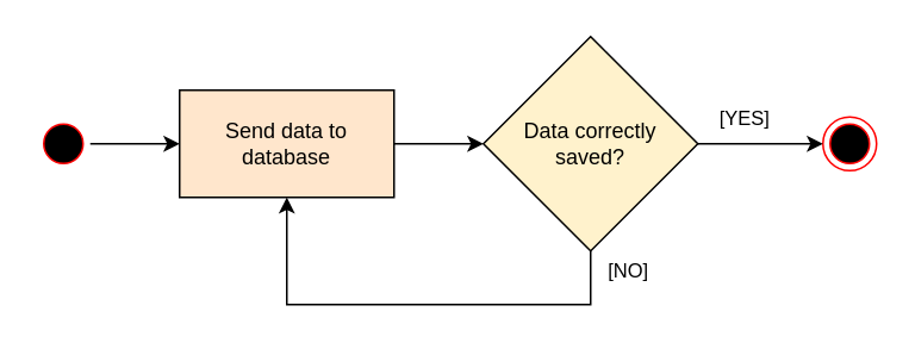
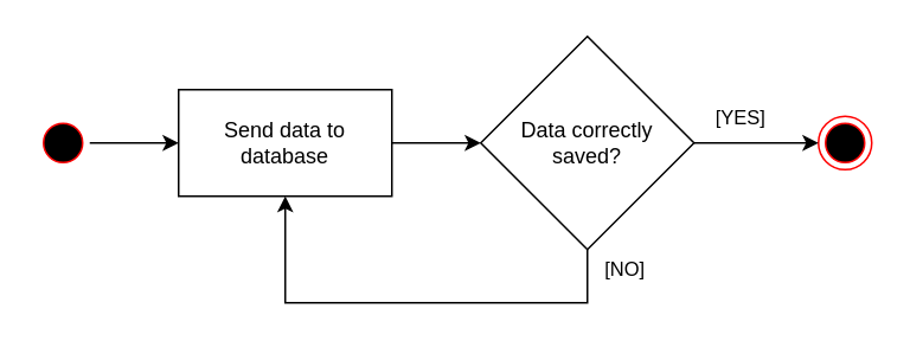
  <mxCell id="0" />
  <mxCell id="1" parent="0" />
  <mxCell id="2" value="" style="edgeStyle=orthogonalEdgeStyle;rounded=0;orthogonalLoop=1;jettySize=auto;html=1;" edge="1" parent="1" source="3" target="9"><mxGeometry relative="1" as="geometry" /></mxCell>
  <mxCell id="3" value="" style="ellipse;html=1;shape=startState;fillColor=#000000;strokeColor=#ff0000;" parent="1" vertex="1"><mxGeometry x="20" y="65" width="30" height="30" as="geometry" /></mxCell>
  <mxCell id="4" value="" style="ellipse;html=1;shape=endState;fillColor=#000000;strokeColor=#ff0000;" parent="1" vertex="1"><mxGeometry x="460" y="65" width="30" height="30" as="geometry" /></mxCell>
- <mxCell id="5" value="Data correctly &lt;br&gt;saved?" style="rhombus;whiteSpace=wrap;html=1;fillColor=#fff2cc;" parent="1" vertex="1"><mxGeometry x="270" y="20" width="120" height="120" as="geometry" /></mxCell>
+ <mxCell id="5" value="Data correctly &lt;br&gt;saved?" style="rhombus;whiteSpace=wrap;html=1;" parent="1" vertex="1"><mxGeometry x="270" y="20" width="120" height="120" as="geometry" /></mxCell>
  <mxCell id="6" value="" style="endArrow=classic;html=1;rounded=0;exitX=1;exitY=0.5;exitDx=0;exitDy=0;entryX=0;entryY=0.5;entryDx=0;entryDy=0;" parent="1" source="5" edge="1" target="4"><mxGeometry relative="1" as="geometry"><mxPoint x="460" y="205" as="sourcePoint" /><mxPoint x="470" y="80" as="targetPoint" /></mxGeometry></mxCell>
  <mxCell id="7" value="[YES]" style="edgeLabel;resizable=0;html=1;align=center;verticalAlign=middle;" parent="6" connectable="0" vertex="1"><mxGeometry relative="1" as="geometry"><mxPoint x="-10" y="-15" as="offset" /></mxGeometry></mxCell>
  <mxCell id="8" value="" style="edgeStyle=orthogonalEdgeStyle;rounded=0;orthogonalLoop=1;jettySize=auto;html=1;" edge="1" parent="1" source="9" target="5"><mxGeometry relative="1" as="geometry" /></mxCell>
- <mxCell id="9" value="Send data to database" style="rounded=0;whiteSpace=wrap;html=1;fillColor=#ffe6cc;" parent="1" vertex="1"><mxGeometry x="100" y="50" width="120" height="60" as="geometry" /></mxCell>
+ <mxCell id="9" value="Send data to database" style="rounded=0;whiteSpace=wrap;html=1;" parent="1" vertex="1"><mxGeometry x="100" y="50" width="120" height="60" as="geometry" /></mxCell>
  <mxCell id="10" value="" style="endArrow=classic;html=1;rounded=0;exitX=0.5;exitY=1;exitDx=0;exitDy=0;entryX=0.5;entryY=1;entryDx=0;entryDy=0;" parent="1" source="5" edge="1" target="9"><mxGeometry relative="1" as="geometry"><mxPoint x="320" y="200" as="sourcePoint" /><mxPoint x="330" y="200" as="targetPoint" /><Array as="points"><mxPoint x="330" y="170" /><mxPoint x="160" y="170" /></Array></mxGeometry></mxCell>
  <mxCell id="11" value="[NO]" style="edgeLabel;resizable=0;html=1;align=center;verticalAlign=middle;" parent="10" connectable="0" vertex="1"><mxGeometry relative="1" as="geometry"><mxPoint x="120" y="-20" as="offset" /></mxGeometry></mxCell>
